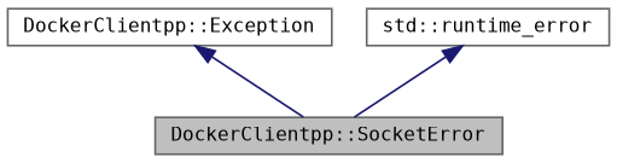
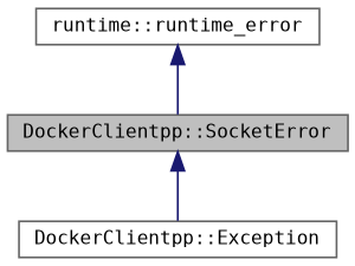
  digraph {
    fontname="DejaVu Sans Mono"
    node [color=gray40 fillcolor=white fontname="DejaVu Sans Mono" fontsize=10 shape=record style=filled]
    edge [color=midnightblue dir=back fontname="DejaVu Sans Mono" fontsize=10 labelfontname=Helvetica labelfontsize=10 style=solid]
    n1 [fillcolor=grey75 fontcolor=black height=0.2 label="DockerClientpp::SocketError" width=0.4]
    n2 [height=0.2 label="DockerClientpp::Exception" width=0.4]
-   n3 [height=0.2 label="std::runtime_error" width=0.4]
-   n2 -> n1
+   n3 [height=0.2 label="runtime::runtime_error" width=0.4]
+   n1 -> n2
    n3 -> n1
  }
